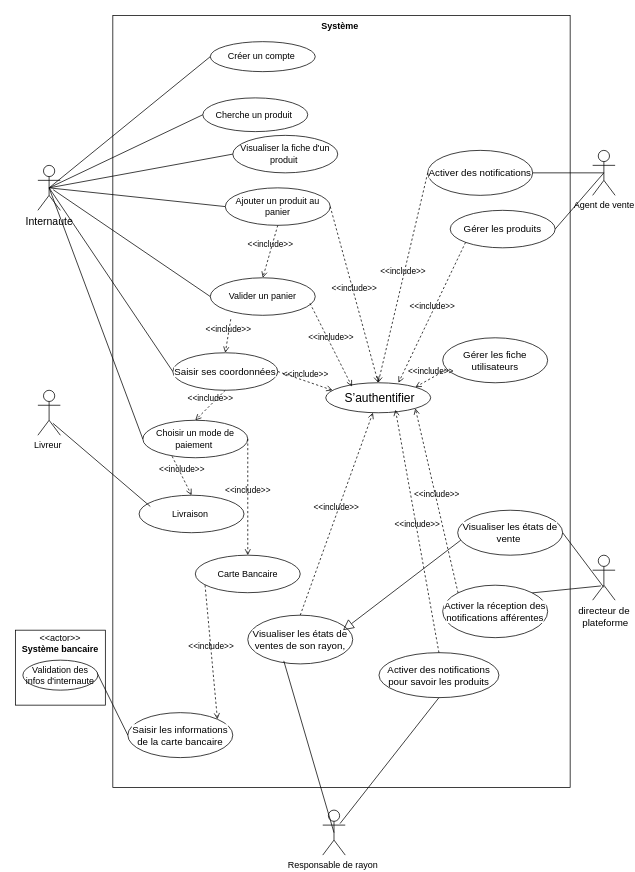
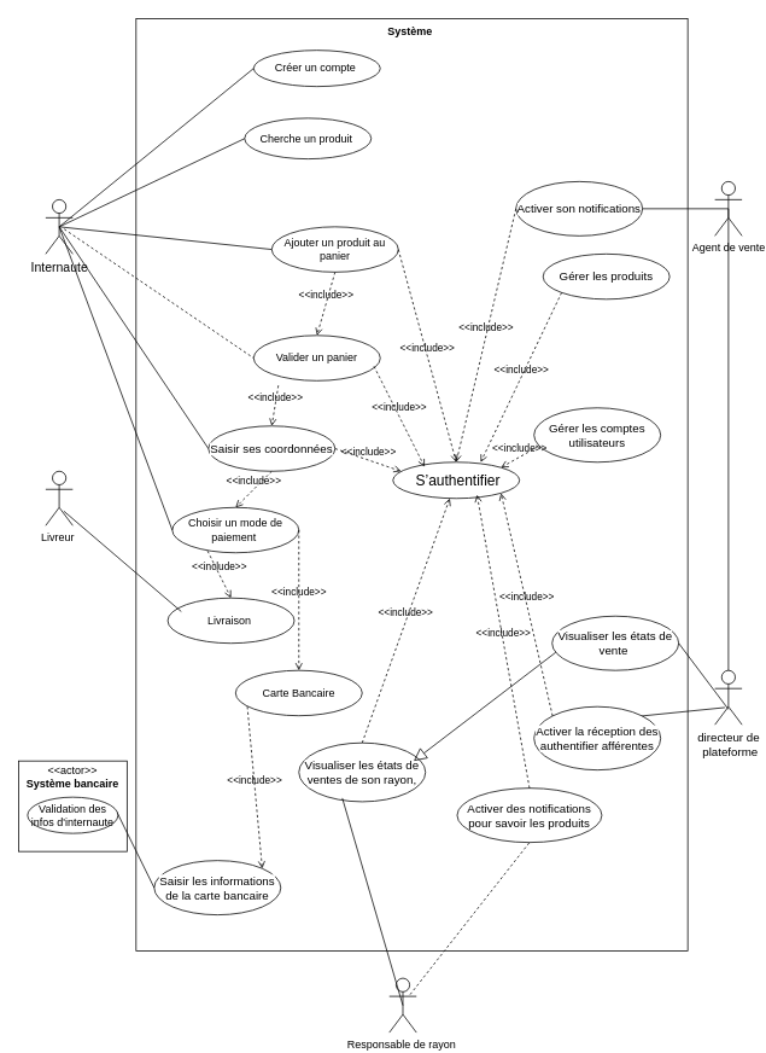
  <mxCell id="0" />
  <mxCell id="1" parent="0" />
  <mxCell id="2" value="Système&amp;nbsp;&lt;br&gt;" style="shape=rect;html=1;verticalAlign=top;fontStyle=1;whiteSpace=wrap;align=center;" parent="1" vertex="1"><mxGeometry x="150" y="20" width="610" height="1030" as="geometry" /></mxCell>
  <mxCell id="3" value="&lt;span style=&quot;font-family: &amp;#34;nunito sans&amp;#34; , sans-serif ; background-color: rgb(255 , 255 , 255)&quot;&gt;&lt;font style=&quot;font-size: 14px&quot;&gt;Internaute&lt;/font&gt;&lt;/span&gt;" style="shape=umlActor;html=1;verticalLabelPosition=bottom;verticalAlign=top;align=center;" parent="1" vertex="1"><mxGeometry x="50" y="220" width="30" height="60" as="geometry" /></mxCell>
  <mxCell id="4" value="&lt;p style=&quot;margin: 0px ; margin-top: 4px ; text-align: center&quot;&gt;&amp;lt;&amp;lt;actor&amp;gt;&amp;gt;&lt;br&gt;&lt;b&gt;Système bancaire&lt;/b&gt;&lt;/p&gt;" style="shape=rect;html=1;overflow=fill;html=1;whiteSpace=wrap;align=center;" parent="1" vertex="1"><mxGeometry y="840" width="120" height="100" as="geometry" x="20" /></mxCell>
  <mxCell id="5" value="Créer un compte&amp;nbsp;" style="ellipse;whiteSpace=wrap;html=1;" parent="1" vertex="1"><mxGeometry x="280" y="55" width="140" height="40" as="geometry" /></mxCell>
  <mxCell id="6" value="Cherche un produit&amp;nbsp;" style="ellipse;whiteSpace=wrap;html=1;" parent="1" vertex="1"><mxGeometry x="270" y="130" width="140" height="45" as="geometry" /></mxCell>
- <mxCell id="7" value="Visualiser la fiche d'un produit&amp;nbsp;" style="ellipse;whiteSpace=wrap;html=1;" parent="1" vertex="1"><mxGeometry x="310" y="180" width="140" height="50" as="geometry" /></mxCell>
  <mxCell id="8" value="Ajouter un produit au panier" style="ellipse;whiteSpace=wrap;html=1;" parent="1" vertex="1"><mxGeometry x="300" y="250" width="140" height="50" as="geometry" /></mxCell>
  <mxCell id="9" value="Valider un panier" style="ellipse;whiteSpace=wrap;html=1;" parent="1" vertex="1"><mxGeometry x="280" y="370" width="140" height="50" as="geometry" /></mxCell>
  <mxCell id="10" value="&lt;span style=&quot;font-family: &amp;#34;nunito sans&amp;#34; , sans-serif ; background-color: rgb(255 , 255 , 255)&quot;&gt;&lt;font style=&quot;font-size: 13px&quot;&gt;Saisir ses coordonnées&lt;/font&gt;&lt;/span&gt;" style="ellipse;whiteSpace=wrap;html=1;" parent="1" vertex="1"><mxGeometry x="230" y="470" width="140" height="50" as="geometry" /></mxCell>
  <mxCell id="11" value="Choisir un mode de paiement&amp;nbsp;" style="ellipse;whiteSpace=wrap;html=1;" parent="1" vertex="1"><mxGeometry x="190" y="560" width="140" height="50" as="geometry" /></mxCell>
  <mxCell id="12" value="" style="edgeStyle=none;html=1;endArrow=none;verticalAlign=bottom;exitX=0.5;exitY=0.5;exitDx=0;exitDy=0;exitPerimeter=0;entryX=0;entryY=0.5;entryDx=0;entryDy=0;" parent="1" source="3" target="5" edge="1"><mxGeometry width="160" relative="1" as="geometry"><mxPoint x="50" y="280" as="sourcePoint" /><mxPoint x="230" y="136" as="targetPoint" /></mxGeometry></mxCell>
  <mxCell id="13" value="&lt;span style=&quot;font-family: &amp;#34;nunito sans&amp;#34; , sans-serif ; font-size: 16px ; background-color: rgb(255 , 255 , 255)&quot;&gt;&amp;nbsp;S’authentifier&lt;/span&gt;" style="ellipse;whiteSpace=wrap;html=1;" parent="1" vertex="1"><mxGeometry x="434" y="510" width="140" height="40" as="geometry" /></mxCell>
  <mxCell id="14" value="" style="edgeStyle=none;html=1;endArrow=none;verticalAlign=bottom;exitX=0.5;exitY=0.5;exitDx=0;exitDy=0;exitPerimeter=0;entryX=0;entryY=0.5;entryDx=0;entryDy=0;" parent="1" source="3" target="6" edge="1"><mxGeometry width="160" relative="1" as="geometry"><mxPoint x="50" y="280" as="sourcePoint" /><mxPoint x="240" y="200" as="targetPoint" /></mxGeometry></mxCell>
- <mxCell id="15" value="" style="edgeStyle=none;html=1;endArrow=none;verticalAlign=bottom;entryX=0;entryY=0.5;entryDx=0;entryDy=0;exitX=0.5;exitY=0.5;exitDx=0;exitDy=0;exitPerimeter=0;" parent="1" source="3" target="7" edge="1"><mxGeometry width="160" relative="1" as="geometry"><mxPoint x="100" y="219" as="sourcePoint" /><mxPoint x="260" y="219" as="targetPoint" /></mxGeometry></mxCell>
- <mxCell id="16" value="" style="edgeStyle=none;html=1;endArrow=none;verticalAlign=bottom;exitX=0.683;exitY=0.542;exitDx=0;exitDy=0;exitPerimeter=0;entryX=0;entryY=0.5;entryDx=0;entryDy=0;" parent="1" source="3" target="9" edge="1"><mxGeometry width="160" relative="1" as="geometry"><mxPoint x="80" y="260" as="sourcePoint" /><mxPoint x="200" y="361" as="targetPoint" /></mxGeometry></mxCell>
+ <mxCell id="16" value="" style="edgeStyle=none;html=1;endArrow=none;verticalAlign=bottom;exitX=0.683;exitY=0.542;exitDx=0;exitDy=0;exitPerimeter=0;entryX=0;entryY=0.5;entryDx=0;entryDy=0;dashed=1;" parent="1" source="3" target="9" edge="1"><mxGeometry width="160" relative="1" as="geometry"><mxPoint x="80" y="260" as="sourcePoint" /><mxPoint x="200" y="361" as="targetPoint" /></mxGeometry></mxCell>
  <mxCell id="17" value="" style="edgeStyle=none;html=1;endArrow=none;verticalAlign=bottom;entryX=0;entryY=0.5;entryDx=0;entryDy=0;exitX=0.5;exitY=0.5;exitDx=0;exitDy=0;exitPerimeter=0;" parent="1" source="3" target="10" edge="1"><mxGeometry width="160" relative="1" as="geometry"><mxPoint x="60" y="280" as="sourcePoint" /><mxPoint x="210" y="430" as="targetPoint" /></mxGeometry></mxCell>
  <mxCell id="18" value="" style="edgeStyle=none;html=1;endArrow=none;verticalAlign=bottom;exitX=0.5;exitY=0.5;exitDx=0;exitDy=0;exitPerimeter=0;entryX=0;entryY=0.5;entryDx=0;entryDy=0;" parent="1" source="3" target="8" edge="1"><mxGeometry width="160" relative="1" as="geometry"><mxPoint x="70" y="260" as="sourcePoint" /><mxPoint x="210" y="485" as="targetPoint" /></mxGeometry></mxCell>
  <mxCell id="19" value="" style="edgeStyle=none;html=1;endArrow=none;verticalAlign=bottom;entryX=0;entryY=0.5;entryDx=0;entryDy=0;exitX=0.5;exitY=0.5;exitDx=0;exitDy=0;exitPerimeter=0;" parent="1" source="3" target="11" edge="1"><mxGeometry width="160" relative="1" as="geometry"><mxPoint x="60" y="280" as="sourcePoint" /><mxPoint x="211" y="560.5" as="targetPoint" /></mxGeometry></mxCell>
  <mxCell id="20" value="Carte Bancaire" style="ellipse;whiteSpace=wrap;html=1;" parent="1" vertex="1"><mxGeometry x="260" y="740" width="140" height="50" as="geometry" /></mxCell>
  <mxCell id="21" value="Livraison&amp;nbsp;" style="ellipse;whiteSpace=wrap;html=1;" parent="1" vertex="1"><mxGeometry x="185" y="660" width="140" height="50" as="geometry" /></mxCell>
  <mxCell id="22" value="&amp;lt;&amp;lt;include&amp;gt;&amp;gt;" style="edgeStyle=none;html=1;endArrow=open;verticalAlign=bottom;dashed=1;labelBackgroundColor=none;exitX=1;exitY=0.5;exitDx=0;exitDy=0;entryX=0.5;entryY=0;entryDx=0;entryDy=0;" parent="1" source="11" target="20" edge="1"><mxGeometry width="160" relative="1" as="geometry"><mxPoint x="370" y="460" as="sourcePoint" /><mxPoint x="530" y="460" as="targetPoint" /></mxGeometry></mxCell>
  <mxCell id="23" value="&amp;lt;&amp;lt;include&amp;gt;&amp;gt;" style="edgeStyle=none;html=1;endArrow=open;verticalAlign=bottom;dashed=1;labelBackgroundColor=none;entryX=0.5;entryY=0;entryDx=0;entryDy=0;exitX=0.279;exitY=0.96;exitDx=0;exitDy=0;exitPerimeter=0;" parent="1" source="11" target="21" edge="1"><mxGeometry width="160" relative="1" as="geometry"><mxPoint x="350" y="550" as="sourcePoint" /><mxPoint x="530" y="460" as="targetPoint" /></mxGeometry></mxCell>
  <mxCell id="24" value="&amp;lt;&amp;lt;include&amp;gt;&amp;gt;" style="edgeStyle=none;html=1;endArrow=open;verticalAlign=bottom;dashed=1;labelBackgroundColor=none;exitX=1;exitY=0.5;exitDx=0;exitDy=0;entryX=0.5;entryY=0;entryDx=0;entryDy=0;" parent="1" source="8" target="13" edge="1"><mxGeometry width="160" relative="1" as="geometry"><mxPoint x="370" y="460" as="sourcePoint" /><mxPoint x="530" y="460" as="targetPoint" /></mxGeometry></mxCell>
  <mxCell id="25" value="&amp;lt;&amp;lt;include&amp;gt;&amp;gt;" style="edgeStyle=none;html=1;endArrow=open;verticalAlign=bottom;dashed=1;labelBackgroundColor=none;exitX=1;exitY=0.5;exitDx=0;exitDy=0;" parent="1" source="10" edge="1"><mxGeometry width="160" relative="1" as="geometry"><mxPoint x="370" y="460" as="sourcePoint" /><mxPoint x="443" y="520" as="targetPoint" /></mxGeometry></mxCell>
  <mxCell id="26" value="&amp;lt;&amp;lt;include&amp;gt;&amp;gt;" style="edgeStyle=none;html=1;endArrow=open;verticalAlign=bottom;dashed=1;labelBackgroundColor=none;exitX=0.95;exitY=0.68;exitDx=0;exitDy=0;exitPerimeter=0;entryX=0.25;entryY=0.125;entryDx=0;entryDy=0;entryPerimeter=0;" parent="1" source="9" target="13" edge="1"><mxGeometry width="160" relative="1" as="geometry"><mxPoint x="370" y="460" as="sourcePoint" /><mxPoint x="530" y="460" as="targetPoint" /></mxGeometry></mxCell>
  <mxCell id="27" value="&lt;span style=&quot;font-family: &amp;#34;nunito sans&amp;#34; , sans-serif ; background-color: rgb(255 , 255 , 255)&quot;&gt;&lt;font style=&quot;font-size: 13px&quot;&gt;Saisir les informations de la carte bancaire&lt;/font&gt;&lt;/span&gt;" style="ellipse;whiteSpace=wrap;html=1;" parent="1" vertex="1"><mxGeometry x="170" y="950" width="140" height="60" as="geometry" /></mxCell>
  <mxCell id="28" value="&amp;lt;&amp;lt;include&amp;gt;&amp;gt;" style="edgeStyle=none;html=1;endArrow=open;verticalAlign=bottom;dashed=1;labelBackgroundColor=none;exitX=0.093;exitY=0.8;exitDx=0;exitDy=0;exitPerimeter=0;entryX=1;entryY=0;entryDx=0;entryDy=0;" parent="1" source="20" target="27" edge="1"><mxGeometry width="160" relative="1" as="geometry"><mxPoint x="360" y="470" as="sourcePoint" /><mxPoint x="340" y="710" as="targetPoint" /></mxGeometry></mxCell>
  <mxCell id="29" value="" style="edgeStyle=none;html=1;endArrow=none;verticalAlign=bottom;exitX=0;exitY=0.5;exitDx=0;exitDy=0;entryX=0.986;entryY=0.403;entryDx=0;entryDy=0;entryPerimeter=0;" parent="1" source="27" target="55" edge="1"><mxGeometry width="160" relative="1" as="geometry"><mxPoint x="660" y="340" as="sourcePoint" /><mxPoint x="90" y="720" as="targetPoint" /></mxGeometry></mxCell>
  <mxCell id="30" value="Agent de vente" style="shape=umlActor;html=1;verticalLabelPosition=bottom;verticalAlign=top;align=center;" parent="1" vertex="1"><mxGeometry x="790" y="200" width="30" height="60" as="geometry" /></mxCell>
  <mxCell id="31" value="&lt;span style=&quot;font-family: &amp;#34;nunito sans&amp;#34; , sans-serif ; background-color: rgb(255 , 255 , 255)&quot;&gt;&lt;font style=&quot;font-size: 13px&quot;&gt;Gérer les produits&lt;/font&gt;&lt;/span&gt;" style="ellipse;whiteSpace=wrap;html=1;" parent="1" vertex="1"><mxGeometry x="600" y="280" width="140" height="50" as="geometry" /></mxCell>
- <mxCell id="32" value="&lt;span style=&quot;font-family: &amp;#34;nunito sans&amp;#34; , sans-serif ; background-color: rgb(255 , 255 , 255)&quot;&gt;&lt;font style=&quot;font-size: 13px&quot;&gt;Activer des notifications&lt;/font&gt;&lt;/span&gt;" style="ellipse;whiteSpace=wrap;html=1;" parent="1" vertex="1"><mxGeometry x="570" y="200" width="140" height="60" as="geometry" /></mxCell>
- <mxCell id="33" value="" style="edgeStyle=none;html=1;endArrow=none;verticalAlign=bottom;entryX=1;entryY=0.5;entryDx=0;entryDy=0;exitX=0.5;exitY=0.5;exitDx=0;exitDy=0;exitPerimeter=0;" parent="1" source="30" target="31" edge="1"><mxGeometry width="160" relative="1" as="geometry"><mxPoint x="60" y="720" as="sourcePoint" /><mxPoint x="220" y="720" as="targetPoint" /></mxGeometry></mxCell>
+ <mxCell id="32" value="&lt;span style=&quot;font-family: &amp;#34;nunito sans&amp;#34; , sans-serif ; background-color: rgb(255 , 255 , 255)&quot;&gt;&lt;font style=&quot;font-size: 13px&quot;&gt;Activer son notifications&lt;/font&gt;&lt;/span&gt;" style="ellipse;whiteSpace=wrap;html=1;" parent="1" vertex="1"><mxGeometry x="570" y="200" width="140" height="60" as="geometry" /></mxCell>
+ <mxCell id="33" value="" style="edgeStyle=none;html=1;endArrow=none;verticalAlign=bottom;exitX=0.5;exitY=0.5;exitDx=0;exitDy=0;exitPerimeter=0;" parent="1" source="30" target="38" edge="1"><mxGeometry width="160" relative="1" as="geometry"><mxPoint x="60" y="720" as="sourcePoint" /><mxPoint x="220" y="720" as="targetPoint" /></mxGeometry></mxCell>
  <mxCell id="34" value="" style="edgeStyle=none;html=1;endArrow=none;verticalAlign=bottom;entryX=1;entryY=0.5;entryDx=0;entryDy=0;exitX=0.5;exitY=0.5;exitDx=0;exitDy=0;exitPerimeter=0;" parent="1" source="30" target="32" edge="1"><mxGeometry width="160" relative="1" as="geometry"><mxPoint x="870" y="230" as="sourcePoint" /><mxPoint x="250" y="760" as="targetPoint" /></mxGeometry></mxCell>
  <mxCell id="35" value="Responsable de rayon&amp;nbsp;" style="shape=umlActor;html=1;verticalLabelPosition=bottom;verticalAlign=top;align=center;" parent="1" vertex="1"><mxGeometry x="430" y="1080" width="30" height="60" as="geometry" /></mxCell>
  <mxCell id="36" value="&lt;span style=&quot;font-family: &amp;#34;nunito sans&amp;#34; , sans-serif ; background-color: rgb(255 , 255 , 255)&quot;&gt;&lt;font style=&quot;font-size: 13px&quot;&gt;Visualiser les états de ventes de son rayon,&lt;/font&gt;&lt;/span&gt;" style="ellipse;whiteSpace=wrap;html=1;" parent="1" vertex="1"><mxGeometry x="330" y="820" width="140" height="65" as="geometry" /></mxCell>
  <mxCell id="37" value="&lt;span style=&quot;font-family: &amp;#34;nunito sans&amp;#34; , sans-serif ; background-color: rgb(255 , 255 , 255)&quot;&gt;&lt;font style=&quot;font-size: 13px&quot;&gt;Activer des notifications pour savoir les produits&lt;/font&gt;&lt;/span&gt;" style="ellipse;whiteSpace=wrap;html=1;" parent="1" vertex="1"><mxGeometry x="505" y="870" width="160" height="60" as="geometry" /></mxCell>
  <mxCell id="38" value="&lt;span style=&quot;font-family: &amp;#34;nunito sans&amp;#34; , sans-serif ; background-color: rgb(255 , 255 , 255)&quot;&gt;&lt;font style=&quot;font-size: 13px&quot;&gt;directeur de&lt;br&gt;&amp;nbsp;plateforme&lt;/font&gt;&lt;/span&gt;" style="shape=umlActor;html=1;verticalLabelPosition=bottom;verticalAlign=top;align=center;" parent="1" vertex="1"><mxGeometry x="790" y="740" width="30" height="60" as="geometry" /></mxCell>
  <mxCell id="39" value="&lt;span style=&quot;font-family: &amp;#34;nunito sans&amp;#34; , sans-serif ; background-color: rgb(255 , 255 , 255)&quot;&gt;&lt;font style=&quot;font-size: 13px&quot;&gt;Visualiser les états de vente&amp;nbsp;&lt;/font&gt;&lt;/span&gt;" style="ellipse;whiteSpace=wrap;html=1;" parent="1" vertex="1"><mxGeometry x="610" y="680" width="140" height="60" as="geometry" /></mxCell>
  <mxCell id="40" value="" style="edgeStyle=none;html=1;endArrow=none;verticalAlign=bottom;exitX=1;exitY=0.5;exitDx=0;exitDy=0;entryX=0.5;entryY=0.717;entryDx=0;entryDy=0;entryPerimeter=0;" parent="1" source="39" target="38" edge="1"><mxGeometry width="160" relative="1" as="geometry"><mxPoint x="740" y="470" as="sourcePoint" /><mxPoint x="900" y="470" as="targetPoint" /></mxGeometry></mxCell>
  <mxCell id="41" value="" style="edgeStyle=none;html=1;endArrow=none;verticalAlign=bottom;exitX=0.5;exitY=0.5;exitDx=0;exitDy=0;exitPerimeter=0;entryX=0.343;entryY=0.938;entryDx=0;entryDy=0;entryPerimeter=0;" parent="1" source="35" target="36" edge="1"><mxGeometry width="160" relative="1" as="geometry"><mxPoint x="70" y="900" as="sourcePoint" /><mxPoint x="570" y="890" as="targetPoint" /></mxGeometry></mxCell>
  <mxCell id="42" value="" style="edgeStyle=none;html=1;endArrow=block;endFill=0;endSize=12;verticalAlign=bottom;entryX=0.907;entryY=0.308;entryDx=0;entryDy=0;entryPerimeter=0;exitX=0.029;exitY=0.667;exitDx=0;exitDy=0;exitPerimeter=0;" parent="1" source="39" target="36" edge="1"><mxGeometry width="160" relative="1" as="geometry"><mxPoint x="390" y="730" as="sourcePoint" /><mxPoint x="550" y="730" as="targetPoint" /></mxGeometry></mxCell>
- <mxCell id="43" value="&lt;span style=&quot;font-family: &amp;#34;nunito sans&amp;#34; , sans-serif ; background-color: rgb(255 , 255 , 255)&quot;&gt;&lt;font style=&quot;font-size: 13px&quot;&gt;Activer la réception des notifications afférentes&lt;/font&gt;&lt;/span&gt;" style="ellipse;whiteSpace=wrap;html=1;" parent="1" vertex="1"><mxGeometry x="590" y="780" width="140" height="70" as="geometry" /></mxCell>
+ <mxCell id="43" value="&lt;span style=&quot;font-family: &amp;#34;nunito sans&amp;#34; , sans-serif ; background-color: rgb(255 , 255 , 255)&quot;&gt;&lt;font style=&quot;font-size: 13px&quot;&gt;Activer la réception des authentifier afférentes&lt;/font&gt;&lt;/span&gt;" style="ellipse;whiteSpace=wrap;html=1;" parent="1" vertex="1"><mxGeometry x="590" y="780" width="140" height="70" as="geometry" /></mxCell>
  <mxCell id="44" value="" style="edgeStyle=none;html=1;endArrow=none;verticalAlign=bottom;entryX=0.367;entryY=0.683;entryDx=0;entryDy=0;entryPerimeter=0;exitX=1;exitY=0;exitDx=0;exitDy=0;" parent="1" source="43" target="38" edge="1"><mxGeometry width="160" relative="1" as="geometry"><mxPoint x="640" y="750" as="sourcePoint" /><mxPoint x="800" y="750" as="targetPoint" /></mxGeometry></mxCell>
  <mxCell id="45" value="Livreur&amp;nbsp;" style="shape=umlActor;html=1;verticalLabelPosition=bottom;verticalAlign=top;align=center;" parent="1" vertex="1"><mxGeometry x="50" y="520" width="30" height="60" as="geometry" /></mxCell>
  <mxCell id="46" value="" style="edgeStyle=none;html=1;endArrow=none;verticalAlign=bottom;entryX=0.667;entryY=0.733;entryDx=0;entryDy=0;entryPerimeter=0;exitX=0.107;exitY=0.3;exitDx=0;exitDy=0;exitPerimeter=0;" parent="1" source="21" target="45" edge="1"><mxGeometry width="160" relative="1" as="geometry"><mxPoint x="190" y="630" as="sourcePoint" /><mxPoint x="700" y="550" as="targetPoint" /></mxGeometry></mxCell>
- <mxCell id="47" value="&lt;span style=&quot;font-family: &amp;#34;nunito sans&amp;#34; , sans-serif ; font-size: 13px ; background-color: rgb(255 , 255 , 255)&quot;&gt;Gérer les fiche utilisateurs&lt;/span&gt;" style="ellipse;whiteSpace=wrap;html=1;" parent="1" vertex="1"><mxGeometry x="590" y="450" width="140" height="60" as="geometry" /></mxCell>
- <mxCell id="48" value="" style="edgeStyle=none;html=1;endArrow=none;verticalAlign=bottom;entryX=0.5;entryY=1;entryDx=0;entryDy=0;exitX=0.767;exitY=0.3;exitDx=0;exitDy=0;exitPerimeter=0;" parent="1" source="35" target="37" edge="1"><mxGeometry width="160" relative="1" as="geometry"><mxPoint x="355" y="930" as="sourcePoint" /><mxPoint x="515" y="930" as="targetPoint" /></mxGeometry></mxCell>
+ <mxCell id="47" value="&lt;span style=&quot;font-family: &amp;#34;nunito sans&amp;#34; , sans-serif ; font-size: 13px ; background-color: rgb(255 , 255 , 255)&quot;&gt;Gérer les comptes utilisateurs&lt;/span&gt;" style="ellipse;whiteSpace=wrap;html=1;" parent="1" vertex="1"><mxGeometry x="590" y="450" width="140" height="60" as="geometry" /></mxCell>
+ <mxCell id="48" value="" style="edgeStyle=none;html=1;endArrow=none;verticalAlign=bottom;entryX=0.5;entryY=1;entryDx=0;entryDy=0;exitX=0.767;exitY=0.3;exitDx=0;exitDy=0;exitPerimeter=0;dashed=1;" parent="1" source="35" target="37" edge="1"><mxGeometry width="160" relative="1" as="geometry"><mxPoint x="355" y="930" as="sourcePoint" /><mxPoint x="515" y="930" as="targetPoint" /></mxGeometry></mxCell>
  <mxCell id="49" value="&amp;lt;&amp;lt;include&amp;gt;&amp;gt;" style="edgeStyle=none;html=1;endArrow=open;verticalAlign=bottom;dashed=1;labelBackgroundColor=none;exitX=0.5;exitY=0;exitDx=0;exitDy=0;" parent="1" source="36" target="13" edge="1"><mxGeometry width="160" relative="1" as="geometry"><mxPoint x="370" y="630" as="sourcePoint" /><mxPoint x="530" y="630" as="targetPoint" /></mxGeometry></mxCell>
  <mxCell id="50" value="&amp;lt;&amp;lt;include&amp;gt;&amp;gt;" style="edgeStyle=none;html=1;endArrow=open;verticalAlign=bottom;dashed=1;labelBackgroundColor=none;exitX=0.5;exitY=0;exitDx=0;exitDy=0;entryX=0.664;entryY=0.9;entryDx=0;entryDy=0;entryPerimeter=0;" parent="1" source="37" target="13" edge="1"><mxGeometry width="160" relative="1" as="geometry"><mxPoint x="500" y="600" as="sourcePoint" /><mxPoint x="660" y="600" as="targetPoint" /></mxGeometry></mxCell>
  <mxCell id="51" value="&amp;lt;&amp;lt;include&amp;gt;&amp;gt;" style="edgeStyle=none;html=1;endArrow=open;verticalAlign=bottom;dashed=1;labelBackgroundColor=none;entryX=1;entryY=1;entryDx=0;entryDy=0;exitX=0;exitY=0;exitDx=0;exitDy=0;" parent="1" source="43" target="13" edge="1"><mxGeometry width="160" relative="1" as="geometry"><mxPoint x="400" y="600" as="sourcePoint" /><mxPoint x="560" y="600" as="targetPoint" /></mxGeometry></mxCell>
  <mxCell id="52" value="&amp;lt;&amp;lt;include&amp;gt;&amp;gt;" style="edgeStyle=none;html=1;endArrow=open;verticalAlign=bottom;dashed=1;labelBackgroundColor=none;exitX=0;exitY=0.5;exitDx=0;exitDy=0;entryX=0.5;entryY=0;entryDx=0;entryDy=0;" parent="1" source="32" target="13" edge="1"><mxGeometry width="160" relative="1" as="geometry"><mxPoint x="490" y="394" as="sourcePoint" /><mxPoint x="650" y="394" as="targetPoint" /></mxGeometry></mxCell>
  <mxCell id="53" value="&amp;lt;&amp;lt;include&amp;gt;&amp;gt;" style="edgeStyle=none;html=1;endArrow=open;verticalAlign=bottom;dashed=1;labelBackgroundColor=none;exitX=0;exitY=1;exitDx=0;exitDy=0;entryX=0.693;entryY=0;entryDx=0;entryDy=0;entryPerimeter=0;" parent="1" source="31" target="13" edge="1"><mxGeometry width="160" relative="1" as="geometry"><mxPoint x="550" y="400" as="sourcePoint" /><mxPoint x="710" y="400" as="targetPoint" /></mxGeometry></mxCell>
  <mxCell id="54" value="&amp;lt;&amp;lt;include&amp;gt;&amp;gt;" style="edgeStyle=none;html=1;endArrow=open;verticalAlign=bottom;dashed=1;labelBackgroundColor=none;exitX=0.029;exitY=0.717;exitDx=0;exitDy=0;exitPerimeter=0;entryX=1;entryY=0;entryDx=0;entryDy=0;" parent="1" source="47" target="13" edge="1"><mxGeometry width="160" relative="1" as="geometry"><mxPoint x="520" y="520" as="sourcePoint" /><mxPoint x="680" y="520" as="targetPoint" /></mxGeometry></mxCell>
  <mxCell id="55" value="Validation des infos d'internaute" style="ellipse;whiteSpace=wrap;html=1;" parent="1" vertex="1"><mxGeometry x="30" y="880" width="100" height="40" as="geometry" /></mxCell>
  <mxCell id="56" value="&amp;lt;&amp;lt;include&amp;gt;&amp;gt;" style="edgeStyle=none;html=1;endArrow=open;verticalAlign=bottom;dashed=1;labelBackgroundColor=none;exitX=0.5;exitY=1;exitDx=0;exitDy=0;entryX=0.5;entryY=0;entryDx=0;entryDy=0;" parent="1" source="8" target="9" edge="1"><mxGeometry width="160" relative="1" as="geometry"><mxPoint x="210" y="360" as="sourcePoint" /><mxPoint x="370" y="360" as="targetPoint" /></mxGeometry></mxCell>
  <mxCell id="57" value="&amp;lt;&amp;lt;include&amp;gt;&amp;gt;" style="edgeStyle=none;html=1;endArrow=open;verticalAlign=bottom;dashed=1;labelBackgroundColor=none;exitX=0.195;exitY=1.105;exitDx=0;exitDy=0;entryX=0.5;entryY=0;entryDx=0;entryDy=0;exitPerimeter=0;" parent="1" source="9" target="10" edge="1"><mxGeometry width="160" relative="1" as="geometry"><mxPoint x="290" y="460" as="sourcePoint" /><mxPoint x="450" y="460" as="targetPoint" /></mxGeometry></mxCell>
  <mxCell id="58" value="&amp;lt;&amp;lt;include&amp;gt;&amp;gt;" style="edgeStyle=none;html=1;endArrow=open;verticalAlign=bottom;dashed=1;labelBackgroundColor=none;exitX=0.5;exitY=1;exitDx=0;exitDy=0;entryX=0.5;entryY=0;entryDx=0;entryDy=0;" parent="1" source="10" target="11" edge="1"><mxGeometry width="160" relative="1" as="geometry"><mxPoint x="320" y="640" as="sourcePoint" /><mxPoint x="480" y="640" as="targetPoint" /></mxGeometry></mxCell>
